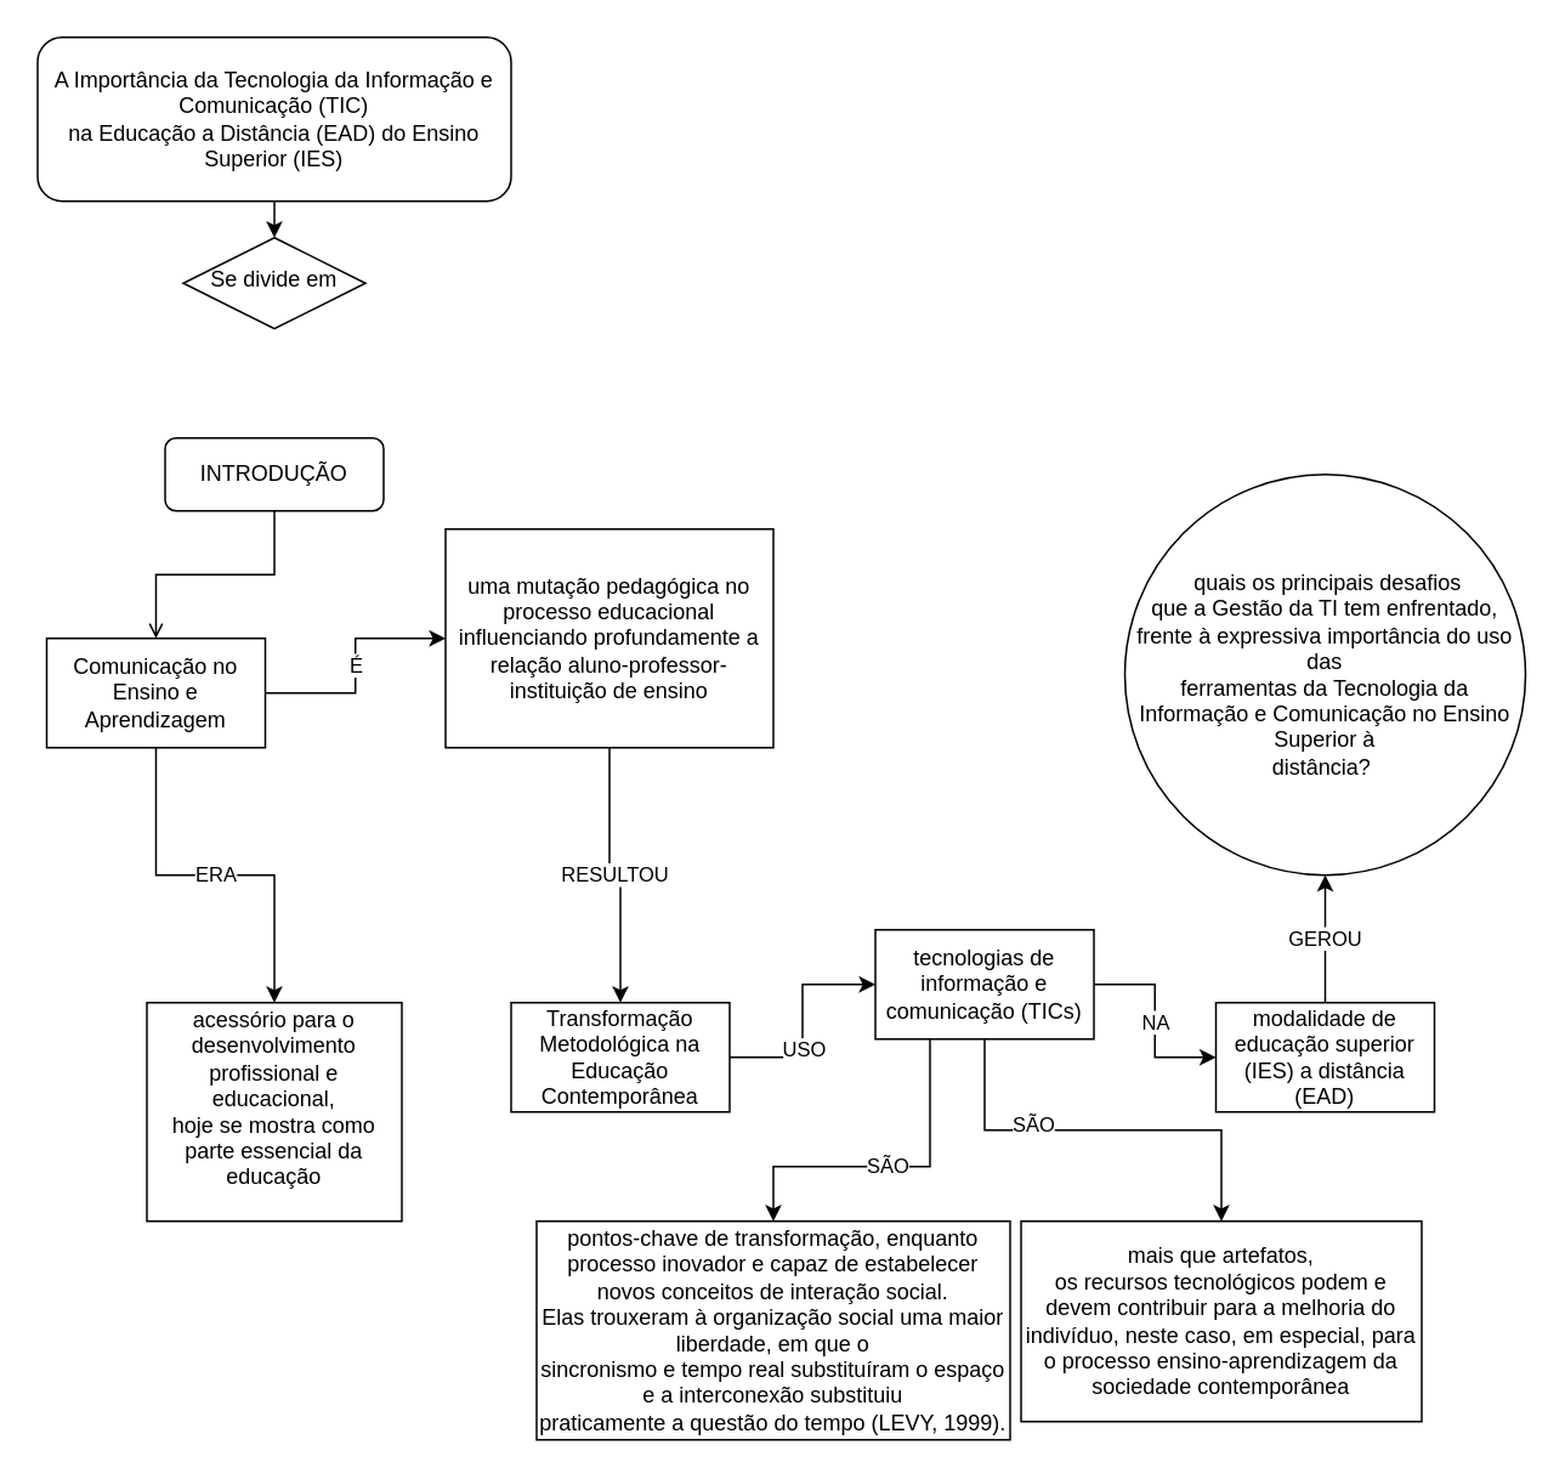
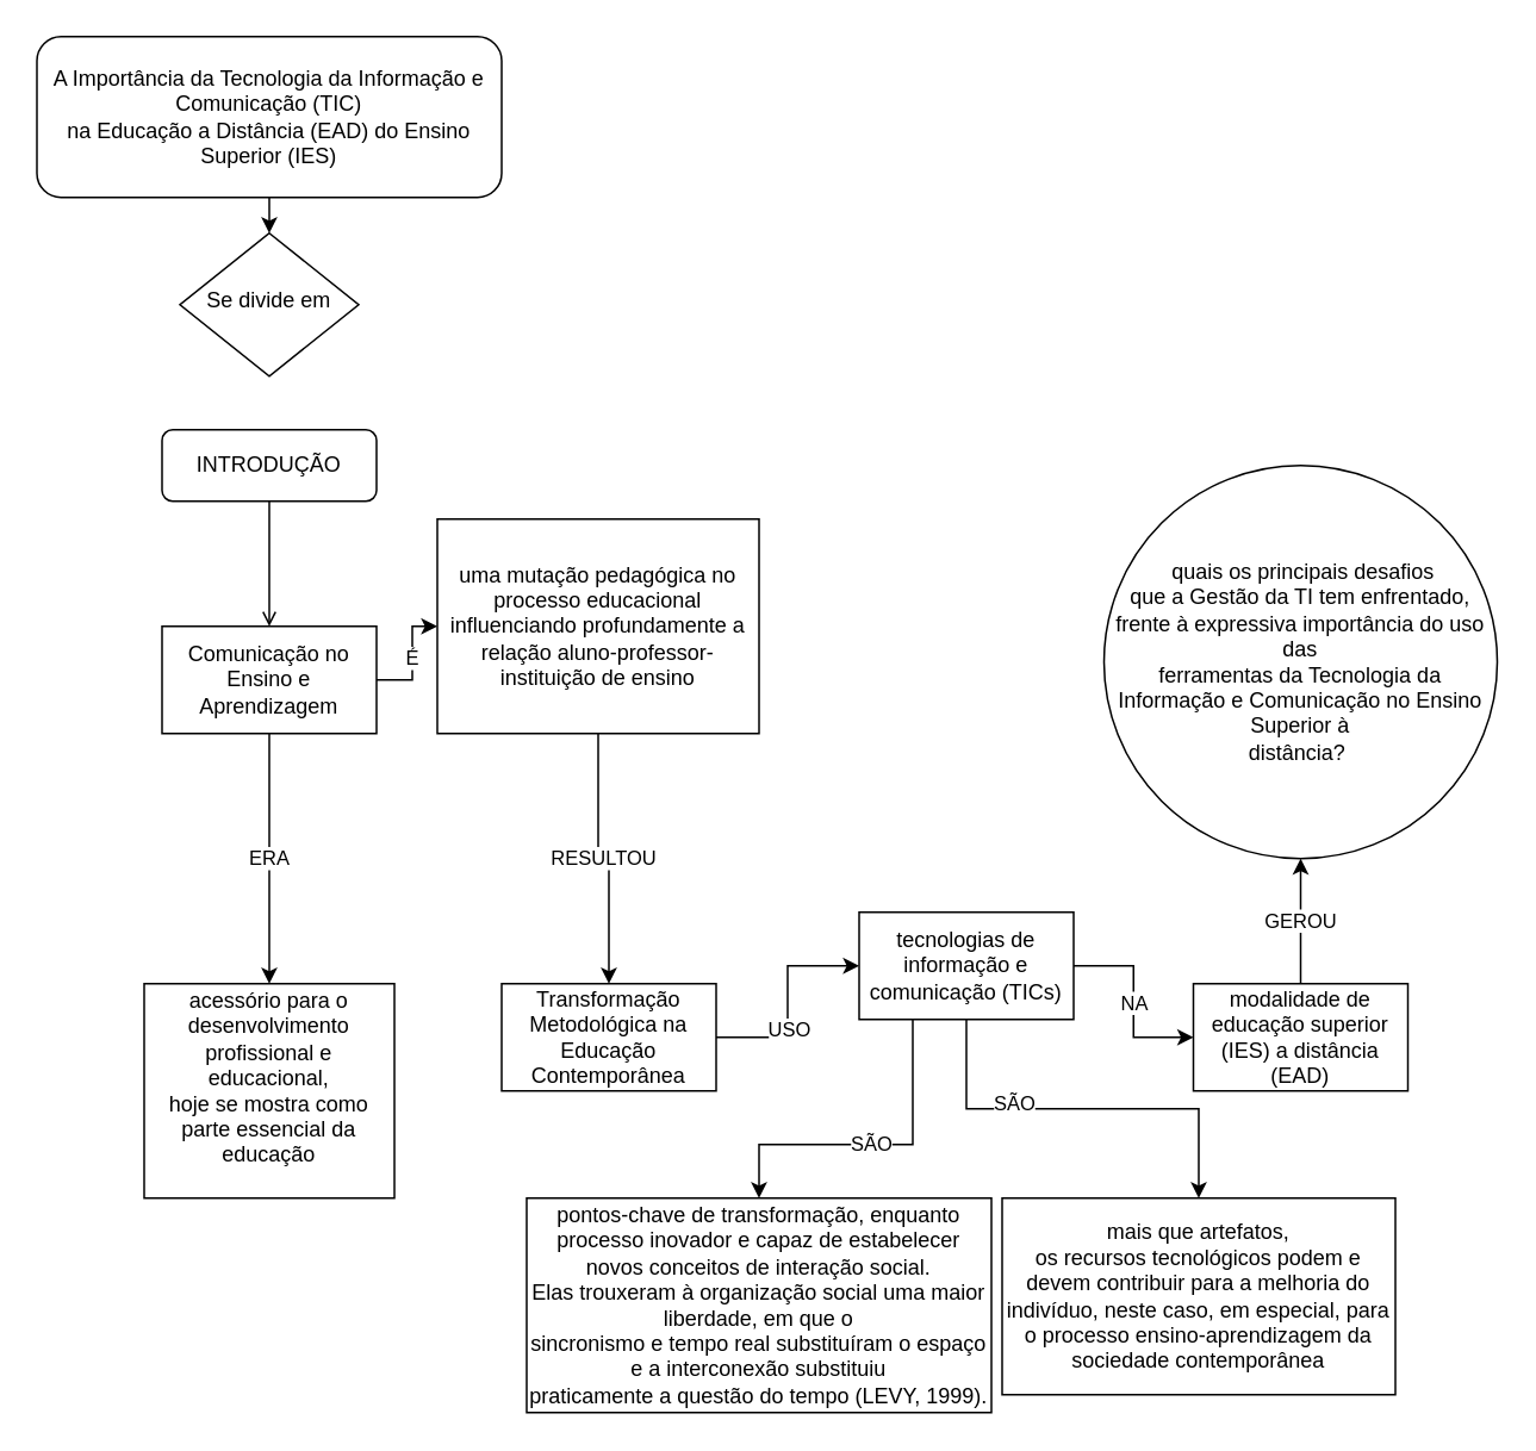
  <mxCell id="0" />
  <mxCell id="1" parent="0" />
  <mxCell id="2" style="edgeStyle=orthogonalEdgeStyle;rounded=0;orthogonalLoop=1;jettySize=auto;html=1;exitX=0.5;exitY=1;exitDx=0;exitDy=0;entryX=0.5;entryY=0;entryDx=0;entryDy=0;" edge="1" parent="1" source="3" target="4"><mxGeometry relative="1" as="geometry" /></mxCell>
  <mxCell id="3" value="A Importância da Tecnologia da Informação e Comunicação (TIC)&lt;br/&gt;na Educação a Distância (EAD) do Ensino Superior (IES)" style="rounded=1;whiteSpace=wrap;html=1;fontSize=12;glass=0;strokeWidth=1;shadow=0;" vertex="1" parent="1"><mxGeometry x="20" y="20" width="260" height="90" as="geometry" /></mxCell>
- <mxCell id="4" value="Se divide em" style="rhombus;whiteSpace=wrap;html=1;shadow=0;fontFamily=Helvetica;fontSize=12;align=center;strokeWidth=1;spacing=6;spacingTop=-4;" vertex="1" parent="1"><mxGeometry x="100" y="130" width="100" height="50" as="geometry" /></mxCell>
+ <mxCell id="4" value="Se divide em" style="rhombus;whiteSpace=wrap;html=1;shadow=0;fontFamily=Helvetica;fontSize=12;align=center;strokeWidth=1;spacing=6;spacingTop=-4;" vertex="1" parent="1"><mxGeometry x="100" y="130" width="100" height="80" as="geometry" /></mxCell>
  <mxCell id="5" style="edgeStyle=orthogonalEdgeStyle;rounded=0;orthogonalLoop=1;jettySize=auto;html=1;exitX=0.5;exitY=1;exitDx=0;exitDy=0;entryX=0.5;entryY=0;entryDx=0;entryDy=0;endArrow=open;" edge="1" parent="1" source="6" target="23"><mxGeometry relative="1" as="geometry"><mxPoint x="150" y="320" as="targetPoint" /></mxGeometry></mxCell>
  <mxCell id="6" value="INTRODUÇÃO" style="rounded=1;whiteSpace=wrap;html=1;fontSize=12;glass=0;strokeWidth=1;shadow=0;" vertex="1" parent="1"><mxGeometry x="90" y="240" width="120" height="40" as="geometry" /></mxCell>
  <mxCell id="7" value="&lt;font style=&quot;vertical-align: inherit;&quot;&gt;&lt;font style=&quot;vertical-align: inherit;&quot;&gt;É&lt;/font&gt;&lt;/font&gt;" style="edgeStyle=orthogonalEdgeStyle;rounded=0;orthogonalLoop=1;jettySize=auto;html=1;exitX=1;exitY=0.5;exitDx=0;exitDy=0;" edge="1" parent="1" source="23" target="10"><mxGeometry relative="1" as="geometry"><mxPoint x="230" y="380" as="sourcePoint" /></mxGeometry></mxCell>
  <mxCell id="8" value="&lt;font style=&quot;vertical-align: inherit;&quot;&gt;&lt;font style=&quot;vertical-align: inherit;&quot;&gt;ERA&lt;/font&gt;&lt;/font&gt;" style="edgeStyle=orthogonalEdgeStyle;rounded=0;orthogonalLoop=1;jettySize=auto;html=1;exitX=0.5;exitY=1;exitDx=0;exitDy=0;" edge="1" parent="1" source="23" target="11"><mxGeometry relative="1" as="geometry"><mxPoint x="150" y="440" as="sourcePoint" /></mxGeometry></mxCell>
  <mxCell id="9" value="&lt;font style=&quot;vertical-align: inherit;&quot;&gt;&lt;font style=&quot;vertical-align: inherit;&quot;&gt;&lt;font style=&quot;vertical-align: inherit;&quot;&gt;&lt;font style=&quot;vertical-align: inherit;&quot;&gt;RESULTOU&lt;/font&gt;&lt;/font&gt;&lt;/font&gt;&lt;/font&gt;" style="edgeStyle=orthogonalEdgeStyle;rounded=0;orthogonalLoop=1;jettySize=auto;html=1;" edge="1" parent="1" source="10" target="14"><mxGeometry relative="1" as="geometry" /></mxCell>
  <mxCell id="10" value="&lt;font style=&quot;vertical-align: inherit;&quot;&gt;&lt;font style=&quot;vertical-align: inherit;&quot;&gt;uma mutação pedagógica no processo educacional influenciando profundamente a relação aluno-professor-instituição de ensino&lt;/font&gt;&lt;/font&gt;" style="whiteSpace=wrap;html=1;" vertex="1" parent="1"><mxGeometry x="244" y="290" width="180" height="120" as="geometry" /></mxCell>
  <mxCell id="11" value="&#10;acessório para o desenvolvimento profissional e educacional,&#10;hoje se mostra como parte essencial da educação&#10;&#10;" style="whiteSpace=wrap;html=1;" vertex="1" parent="1"><mxGeometry x="80" y="550" width="140" height="120" as="geometry" /></mxCell>
  <mxCell id="12" value="" style="edgeStyle=orthogonalEdgeStyle;rounded=0;orthogonalLoop=1;jettySize=auto;html=1;" edge="1" parent="1" source="14" target="19"><mxGeometry relative="1" as="geometry" /></mxCell>
  <mxCell id="13" value="&lt;font style=&quot;vertical-align: inherit;&quot;&gt;&lt;font style=&quot;vertical-align: inherit;&quot;&gt;USO&lt;/font&gt;&lt;/font&gt;" style="edgeLabel;html=1;align=center;verticalAlign=middle;resizable=0;points=[];" vertex="1" connectable="0" parent="12"><mxGeometry x="-0.25" relative="1" as="geometry"><mxPoint as="offset" /></mxGeometry></mxCell>
  <mxCell id="14" value="&lt;font style=&quot;vertical-align: inherit;&quot;&gt;&lt;font style=&quot;vertical-align: inherit;&quot;&gt;Transformação Metodológica na Educação Contemporânea&lt;/font&gt;&lt;/font&gt;" style="whiteSpace=wrap;html=1;" vertex="1" parent="1"><mxGeometry x="280" y="550" width="120" height="60" as="geometry" /></mxCell>
  <mxCell id="15" value="NA" style="edgeStyle=orthogonalEdgeStyle;rounded=0;orthogonalLoop=1;jettySize=auto;html=1;" edge="1" parent="1" source="19" target="21"><mxGeometry relative="1" as="geometry" /></mxCell>
  <mxCell id="16" value="SÃO" style="edgeStyle=orthogonalEdgeStyle;rounded=0;orthogonalLoop=1;jettySize=auto;html=1;entryX=0.5;entryY=0;entryDx=0;entryDy=0;" edge="1" parent="1" source="19" target="22"><mxGeometry relative="1" as="geometry"><mxPoint x="510" y="650" as="targetPoint" /><Array as="points"><mxPoint x="510" y="640" /><mxPoint x="424" y="640" /></Array></mxGeometry></mxCell>
  <mxCell id="17" style="edgeStyle=orthogonalEdgeStyle;rounded=0;orthogonalLoop=1;jettySize=auto;html=1;entryX=0.5;entryY=0;entryDx=0;entryDy=0;" edge="1" parent="1" source="19" target="25"><mxGeometry relative="1" as="geometry" /></mxCell>
  <mxCell id="18" value="SÃO" style="edgeLabel;html=1;align=center;verticalAlign=middle;resizable=0;points=[];" vertex="1" connectable="0" parent="17"><mxGeometry x="-0.336" y="4" relative="1" as="geometry"><mxPoint as="offset" /></mxGeometry></mxCell>
  <mxCell id="19" value="&lt;font style=&quot;vertical-align: inherit;&quot;&gt;&lt;font style=&quot;vertical-align: inherit;&quot;&gt;tecnologias de informação e comunicação (TICs)&lt;/font&gt;&lt;/font&gt;" style="whiteSpace=wrap;html=1;" vertex="1" parent="1"><mxGeometry x="480" y="510" width="120" height="60" as="geometry" /></mxCell>
  <mxCell id="20" value="GEROU" style="edgeStyle=orthogonalEdgeStyle;rounded=0;orthogonalLoop=1;jettySize=auto;html=1;" edge="1" parent="1" source="21" target="24"><mxGeometry relative="1" as="geometry" /></mxCell>
  <mxCell id="21" value="&lt;font style=&quot;vertical-align: inherit;&quot;&gt;&lt;font style=&quot;vertical-align: inherit;&quot;&gt;&lt;font style=&quot;vertical-align: inherit;&quot;&gt;&lt;font style=&quot;vertical-align: inherit;&quot;&gt;modalidade de educação superior (IES) a distância (EAD)&lt;/font&gt;&lt;/font&gt;&lt;/font&gt;&lt;/font&gt;" style="whiteSpace=wrap;html=1;" vertex="1" parent="1"><mxGeometry x="667" y="550" width="120" height="60" as="geometry" /></mxCell>
  <mxCell id="22" value="&lt;font style=&quot;vertical-align: inherit;&quot;&gt;&lt;font style=&quot;vertical-align: inherit;&quot;&gt; pontos-chave de transformação, enquanto&lt;br/&gt;processo inovador e capaz de estabelecer novos conceitos de interação social.&lt;br/&gt;Elas trouxeram à organização social uma maior liberdade, em que o&lt;br/&gt;sincronismo e tempo real substituíram o espaço e a interconexão substituiu&lt;br/&gt;praticamente a questão do tempo (LEVY, 1999). &lt;/font&gt;&lt;/font&gt;" style="whiteSpace=wrap;html=1;" vertex="1" parent="1"><mxGeometry x="294" y="670" width="260" height="120" as="geometry" /></mxCell>
- <mxCell id="23" value="Comunicação no Ensino e Aprendizagem" style="rounded=0;whiteSpace=wrap;html=1;" vertex="1" parent="1"><mxGeometry x="25" y="350" width="120" height="60" as="geometry" /></mxCell>
+ <mxCell id="23" value="Comunicação no Ensino e Aprendizagem" style="rounded=0;whiteSpace=wrap;html=1;" vertex="1" parent="1"><mxGeometry x="90" y="350" width="120" height="60" as="geometry" /></mxCell>
  <mxCell id="24" value="&amp;nbsp;quais os principais desafios&lt;br/&gt;que a Gestão da TI tem enfrentado, frente à expressiva importância do uso das&lt;br/&gt;ferramentas da Tecnologia da Informação e Comunicação no Ensino Superior à&lt;br/&gt;distância?&amp;nbsp;" style="ellipse;whiteSpace=wrap;html=1;" vertex="1" parent="1"><mxGeometry x="617" y="260" width="220" height="220" as="geometry" /></mxCell>
  <mxCell id="25" value="&lt;font style=&quot;vertical-align: inherit;&quot;&gt;&lt;font style=&quot;vertical-align: inherit;&quot;&gt;mais que artefatos,&lt;br/&gt;os recursos tecnológicos podem e devem contribuir para a melhoria do&lt;br/&gt;indivíduo, neste caso, em especial, para o processo ensino-aprendizagem da&lt;br/&gt;sociedade contemporânea&lt;/font&gt;&lt;/font&gt;" style="whiteSpace=wrap;html=1;" vertex="1" parent="1"><mxGeometry x="560" y="670" width="220" height="110" as="geometry" /></mxCell>
